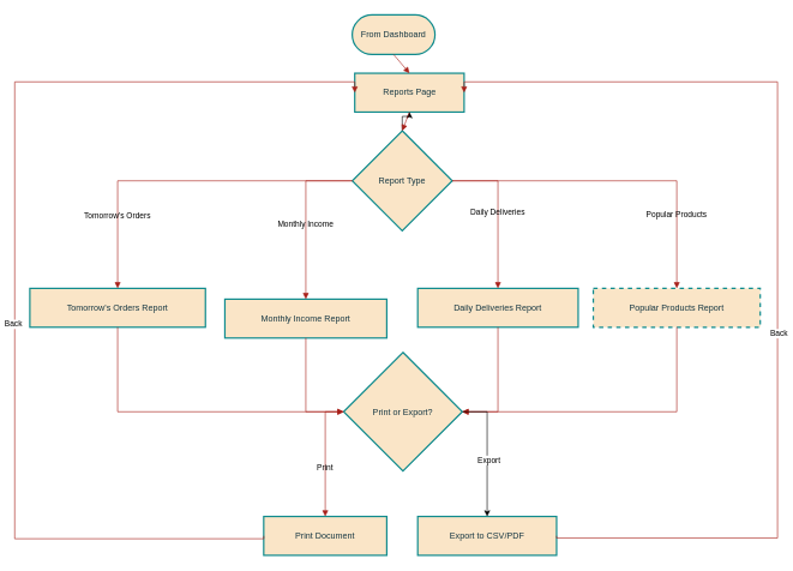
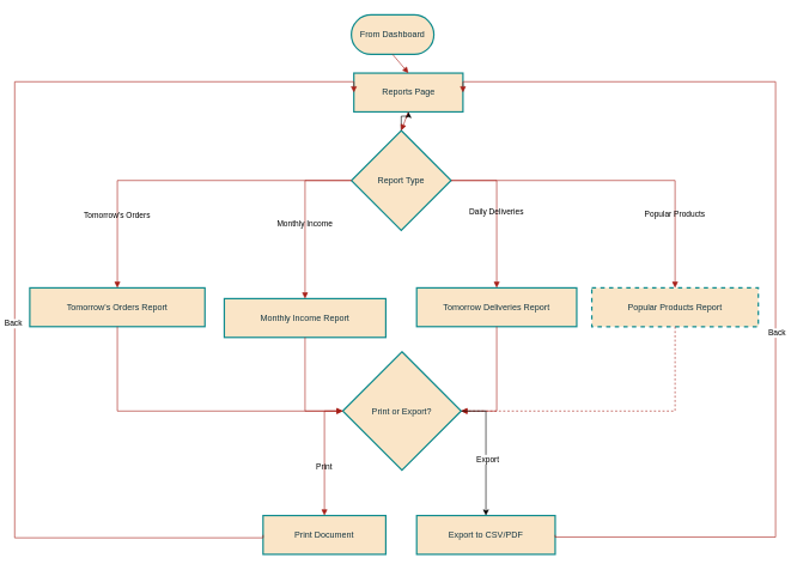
  <mxCell id="0" />
  <mxCell id="1" parent="0" />
  <mxCell id="2" value="From Dashboard" style="rounded=1;whiteSpace=wrap;arcSize=50;strokeWidth=2;labelBackgroundColor=none;fillColor=#FAE5C7;strokeColor=#0F8B8D;fontColor=#143642;" parent="1" vertex="1"><mxGeometry x="489" y="20" width="115" height="55" as="geometry" /></mxCell>
  <mxCell id="3" value="Reports Page" style="whiteSpace=wrap;strokeWidth=2;labelBackgroundColor=none;fillColor=#FAE5C7;strokeColor=#0F8B8D;fontColor=#143642;" parent="1" vertex="1"><mxGeometry x="492.5" y="101" width="152" height="54" as="geometry" /></mxCell>
  <mxCell id="4" value="" style="edgeStyle=orthogonalEdgeStyle;rounded=0;orthogonalLoop=1;jettySize=auto;html=1;" edge="1" parent="1" source="5" target="3"><mxGeometry relative="1" as="geometry" /></mxCell>
  <mxCell id="5" value="Report Type" style="rhombus;strokeWidth=2;whiteSpace=wrap;labelBackgroundColor=none;fillColor=#FAE5C7;strokeColor=#0F8B8D;fontColor=#143642;" parent="1" vertex="1"><mxGeometry x="489" y="181" width="139" height="139" as="geometry" /></mxCell>
  <mxCell id="6" value="Tomorrow's Orders Report" style="whiteSpace=wrap;strokeWidth=2;labelBackgroundColor=none;fillColor=#FAE5C7;strokeColor=#0F8B8D;fontColor=#143642;" parent="1" vertex="1"><mxGeometry x="41" y="400" width="244" height="54" as="geometry" /></mxCell>
  <mxCell id="7" value="Monthly Income Report" style="whiteSpace=wrap;strokeWidth=2;labelBackgroundColor=none;fillColor=#FAE5C7;strokeColor=#0F8B8D;fontColor=#143642;" parent="1" vertex="1"><mxGeometry x="312" y="415" width="225" height="54" as="geometry" /></mxCell>
- <mxCell id="8" value="Daily Deliveries Report" style="whiteSpace=wrap;strokeWidth=2;labelBackgroundColor=none;fillColor=#FAE5C7;strokeColor=#0F8B8D;fontColor=#143642;" parent="1" vertex="1"><mxGeometry x="580" y="400" width="223" height="54" as="geometry" /></mxCell>
+ <mxCell id="8" value="Tomorrow Deliveries Report" style="whiteSpace=wrap;strokeWidth=2;labelBackgroundColor=none;fillColor=#FAE5C7;strokeColor=#0F8B8D;fontColor=#143642;" parent="1" vertex="1"><mxGeometry x="580" y="400" width="223" height="54" as="geometry" /></mxCell>
  <mxCell id="9" value="Popular Products Report" style="whiteSpace=wrap;strokeWidth=2;labelBackgroundColor=none;fillColor=#FAE5C7;strokeColor=#0F8B8D;fontColor=#143642;dashed=1;" parent="1" vertex="1"><mxGeometry x="824" y="400" width="232" height="54" as="geometry" /></mxCell>
  <mxCell id="10" value="Print or Export?" style="rhombus;strokeWidth=2;whiteSpace=wrap;labelBackgroundColor=none;fillColor=#FAE5C7;strokeColor=#0F8B8D;fontColor=#143642;" parent="1" vertex="1"><mxGeometry x="477" y="489" width="165" height="165" as="geometry" /></mxCell>
  <mxCell id="11" value="Print Document" style="whiteSpace=wrap;strokeWidth=2;labelBackgroundColor=none;fillColor=#FAE5C7;strokeColor=#0F8B8D;fontColor=#143642;" parent="1" vertex="1"><mxGeometry x="366" y="717" width="171" height="54" as="geometry" /></mxCell>
  <mxCell id="12" value="Export to CSV/PDF" style="whiteSpace=wrap;strokeWidth=2;labelBackgroundColor=none;fillColor=#FAE5C7;strokeColor=#0F8B8D;fontColor=#143642;" parent="1" vertex="1"><mxGeometry x="580" y="717" width="193" height="54" as="geometry" /></mxCell>
  <mxCell id="13" value="" style="curved=1;startArrow=none;endArrow=block;exitX=0.5;exitY=1;entryX=0.5;entryY=0;rounded=0;labelBackgroundColor=none;strokeColor=#A8201A;fontColor=default;" parent="1" source="2" target="3" edge="1"><mxGeometry relative="1" as="geometry"><Array as="points" /></mxGeometry></mxCell>
  <mxCell id="14" value="" style="curved=0;startArrow=none;endArrow=block;exitX=0.5;exitY=1;entryX=0.5;entryY=0;rounded=0;labelBackgroundColor=none;strokeColor=#A8201A;fontColor=default;exitDx=0;exitDy=0;" parent="1" source="3" target="5" edge="1"><mxGeometry relative="1" as="geometry"><Array as="points" /></mxGeometry></mxCell>
  <mxCell id="15" value="Tomorrow's Orders" style="startArrow=none;endArrow=block;exitX=0;exitY=0.5;entryX=0.5;entryY=0.01;rounded=0;labelBackgroundColor=none;strokeColor=#A8201A;fontColor=default;exitDx=0;exitDy=0;edgeStyle=orthogonalEdgeStyle;" parent="1" source="5" target="6" edge="1"><mxGeometry x="0.575" relative="1" as="geometry"><mxPoint as="offset" /></mxGeometry></mxCell>
  <mxCell id="16" value="Monthly Income" style="startArrow=none;endArrow=block;exitX=0;exitY=0.5;entryX=0.5;entryY=0.01;rounded=0;labelBackgroundColor=none;strokeColor=#A8201A;fontColor=default;exitDx=0;exitDy=0;edgeStyle=orthogonalEdgeStyle;" parent="1" source="5" target="7" edge="1"><mxGeometry x="0.093" relative="1" as="geometry"><Array as="points"><mxPoint x="425" y="251" /></Array><mxPoint as="offset" /></mxGeometry></mxCell>
  <mxCell id="17" value="Daily Deliveries" style="startArrow=none;endArrow=block;exitX=1;exitY=0.5;entryX=0.5;entryY=0.01;rounded=0;labelBackgroundColor=none;strokeColor=#A8201A;fontColor=default;exitDx=0;exitDy=0;edgeStyle=orthogonalEdgeStyle;" parent="1" source="5" target="8" edge="1"><mxGeometry x="-0.0" relative="1" as="geometry"><mxPoint as="offset" /></mxGeometry></mxCell>
  <mxCell id="18" value="Popular Products" style="startArrow=none;endArrow=block;exitX=1;exitY=0.5;entryX=0.5;entryY=0.01;rounded=0;labelBackgroundColor=none;strokeColor=#A8201A;fontColor=default;exitDx=0;exitDy=0;edgeStyle=orthogonalEdgeStyle;" parent="1" source="5" target="9" edge="1"><mxGeometry x="0.554" relative="1" as="geometry"><mxPoint as="offset" /></mxGeometry></mxCell>
  <mxCell id="19" value="" style="startArrow=none;endArrow=block;exitX=0.5;exitY=1.01;entryX=0;entryY=0.5;rounded=0;labelBackgroundColor=none;strokeColor=#A8201A;fontColor=default;entryDx=0;entryDy=0;edgeStyle=orthogonalEdgeStyle;" parent="1" source="6" target="10" edge="1"><mxGeometry relative="1" as="geometry" /></mxCell>
  <mxCell id="20" value="" style="startArrow=none;endArrow=block;exitX=0.5;exitY=1.01;rounded=0;labelBackgroundColor=none;strokeColor=#A8201A;fontColor=default;entryX=0;entryY=0.5;entryDx=0;entryDy=0;edgeStyle=orthogonalEdgeStyle;" parent="1" source="7" target="10" edge="1"><mxGeometry relative="1" as="geometry"><mxPoint x="484" y="579" as="targetPoint" /></mxGeometry></mxCell>
  <mxCell id="21" value="" style="startArrow=none;endArrow=block;exitX=0.5;exitY=1.01;entryX=1;entryY=0.5;rounded=0;labelBackgroundColor=none;strokeColor=#A8201A;fontColor=default;entryDx=0;entryDy=0;edgeStyle=orthogonalEdgeStyle;" parent="1" source="8" target="10" edge="1"><mxGeometry relative="1" as="geometry" /></mxCell>
- <mxCell id="22" value="" style="startArrow=none;endArrow=block;exitX=0.5;exitY=1.01;rounded=0;labelBackgroundColor=none;strokeColor=#A8201A;fontColor=default;edgeStyle=orthogonalEdgeStyle;entryX=1;entryY=0.5;entryDx=0;entryDy=0;" parent="1" source="9" target="10" edge="1"><mxGeometry relative="1" as="geometry"><mxPoint x="642" y="567" as="targetPoint" /></mxGeometry></mxCell>
+ <mxCell id="22" value="" style="startArrow=none;endArrow=block;exitX=0.5;exitY=1.01;rounded=0;labelBackgroundColor=none;strokeColor=#A8201A;fontColor=default;edgeStyle=orthogonalEdgeStyle;entryX=1;entryY=0.5;entryDx=0;entryDy=0;dashed=1;" parent="1" source="9" target="10" edge="1"><mxGeometry relative="1" as="geometry"><mxPoint x="642" y="567" as="targetPoint" /></mxGeometry></mxCell>
  <mxCell id="23" value="Print" style="startArrow=none;endArrow=block;exitX=0;exitY=0.5;rounded=0;labelBackgroundColor=none;strokeColor=#A8201A;fontColor=default;entryX=0.5;entryY=0;entryDx=0;entryDy=0;exitDx=0;exitDy=0;edgeStyle=orthogonalEdgeStyle;" parent="1" source="10" target="11" edge="1"><mxGeometry x="0.203" relative="1" as="geometry"><mxPoint x="563" y="745" as="targetPoint" /><mxPoint as="offset" /></mxGeometry></mxCell>
  <mxCell id="24" value="" style="startArrow=none;endArrow=block;rounded=0;labelBackgroundColor=none;strokeColor=#A8201A;fontColor=default;edgeStyle=orthogonalEdgeStyle;exitX=0;exitY=0.5;exitDx=0;exitDy=0;entryX=0;entryY=0.5;entryDx=0;entryDy=0;" parent="1" source="11" target="3" edge="1"><mxGeometry relative="1" as="geometry"><Array as="points"><mxPoint x="20" y="748" /><mxPoint x="20" y="113" /></Array><mxPoint x="321" y="748" as="sourcePoint" /><mxPoint x="405" y="57" as="targetPoint" /></mxGeometry></mxCell>
  <mxCell id="25" value="Back" style="edgeLabel;html=1;align=center;verticalAlign=middle;resizable=0;points=[];" vertex="1" connectable="0" parent="24"><mxGeometry x="-0.12" y="3" relative="1" as="geometry"><mxPoint y="-1" as="offset" /></mxGeometry></mxCell>
  <mxCell id="26" value="" style="startArrow=none;endArrow=block;exitX=1;exitY=0.5;entryX=1;entryY=0.5;rounded=0;labelBackgroundColor=none;strokeColor=#A8201A;fontColor=default;exitDx=0;exitDy=0;entryDx=0;entryDy=0;edgeStyle=orthogonalEdgeStyle;" parent="1" source="12" target="3" edge="1"><mxGeometry relative="1" as="geometry"><Array as="points"><mxPoint x="1080" y="747" /><mxPoint x="1080" y="113" /></Array></mxGeometry></mxCell>
  <mxCell id="27" value="Back" style="edgeLabel;html=1;align=center;verticalAlign=middle;resizable=0;points=[];" vertex="1" connectable="0" parent="26"><mxGeometry x="-0.1" relative="1" as="geometry"><mxPoint x="1" y="33" as="offset" /></mxGeometry></mxCell>
  <mxCell id="28" value="" style="endArrow=classic;html=1;rounded=0;exitX=1;exitY=0.5;exitDx=0;exitDy=0;entryX=0.5;entryY=0;entryDx=0;entryDy=0;edgeStyle=orthogonalEdgeStyle;" edge="1" parent="1" source="10" target="12"><mxGeometry width="50" height="50" relative="1" as="geometry"><mxPoint x="488" y="484" as="sourcePoint" /><mxPoint x="538" y="434" as="targetPoint" /></mxGeometry></mxCell>
  <mxCell id="29" value="Export" style="edgeLabel;html=1;align=center;verticalAlign=middle;resizable=0;points=[];" vertex="1" connectable="0" parent="28"><mxGeometry x="0.119" y="2" relative="1" as="geometry"><mxPoint as="offset" /></mxGeometry></mxCell>
